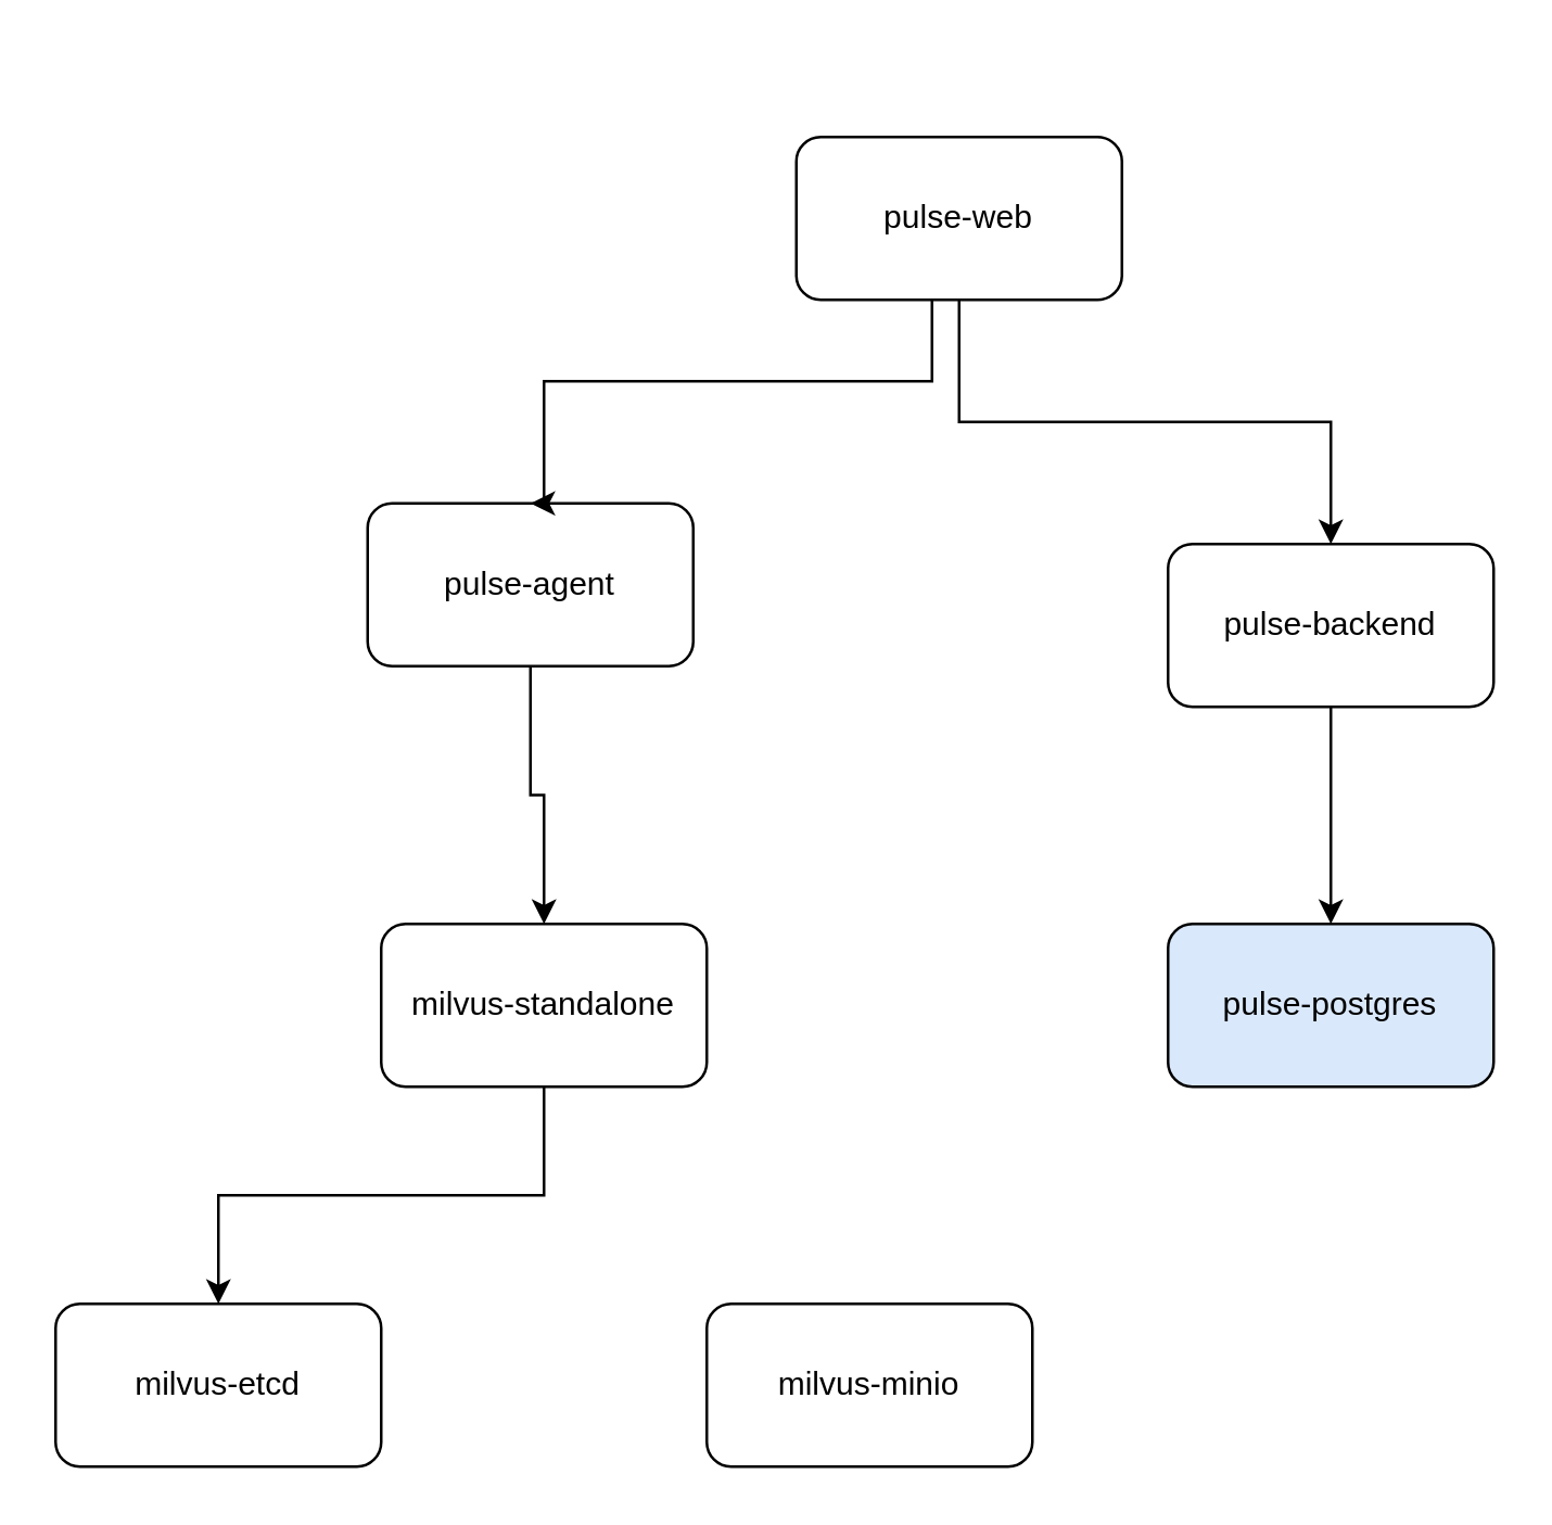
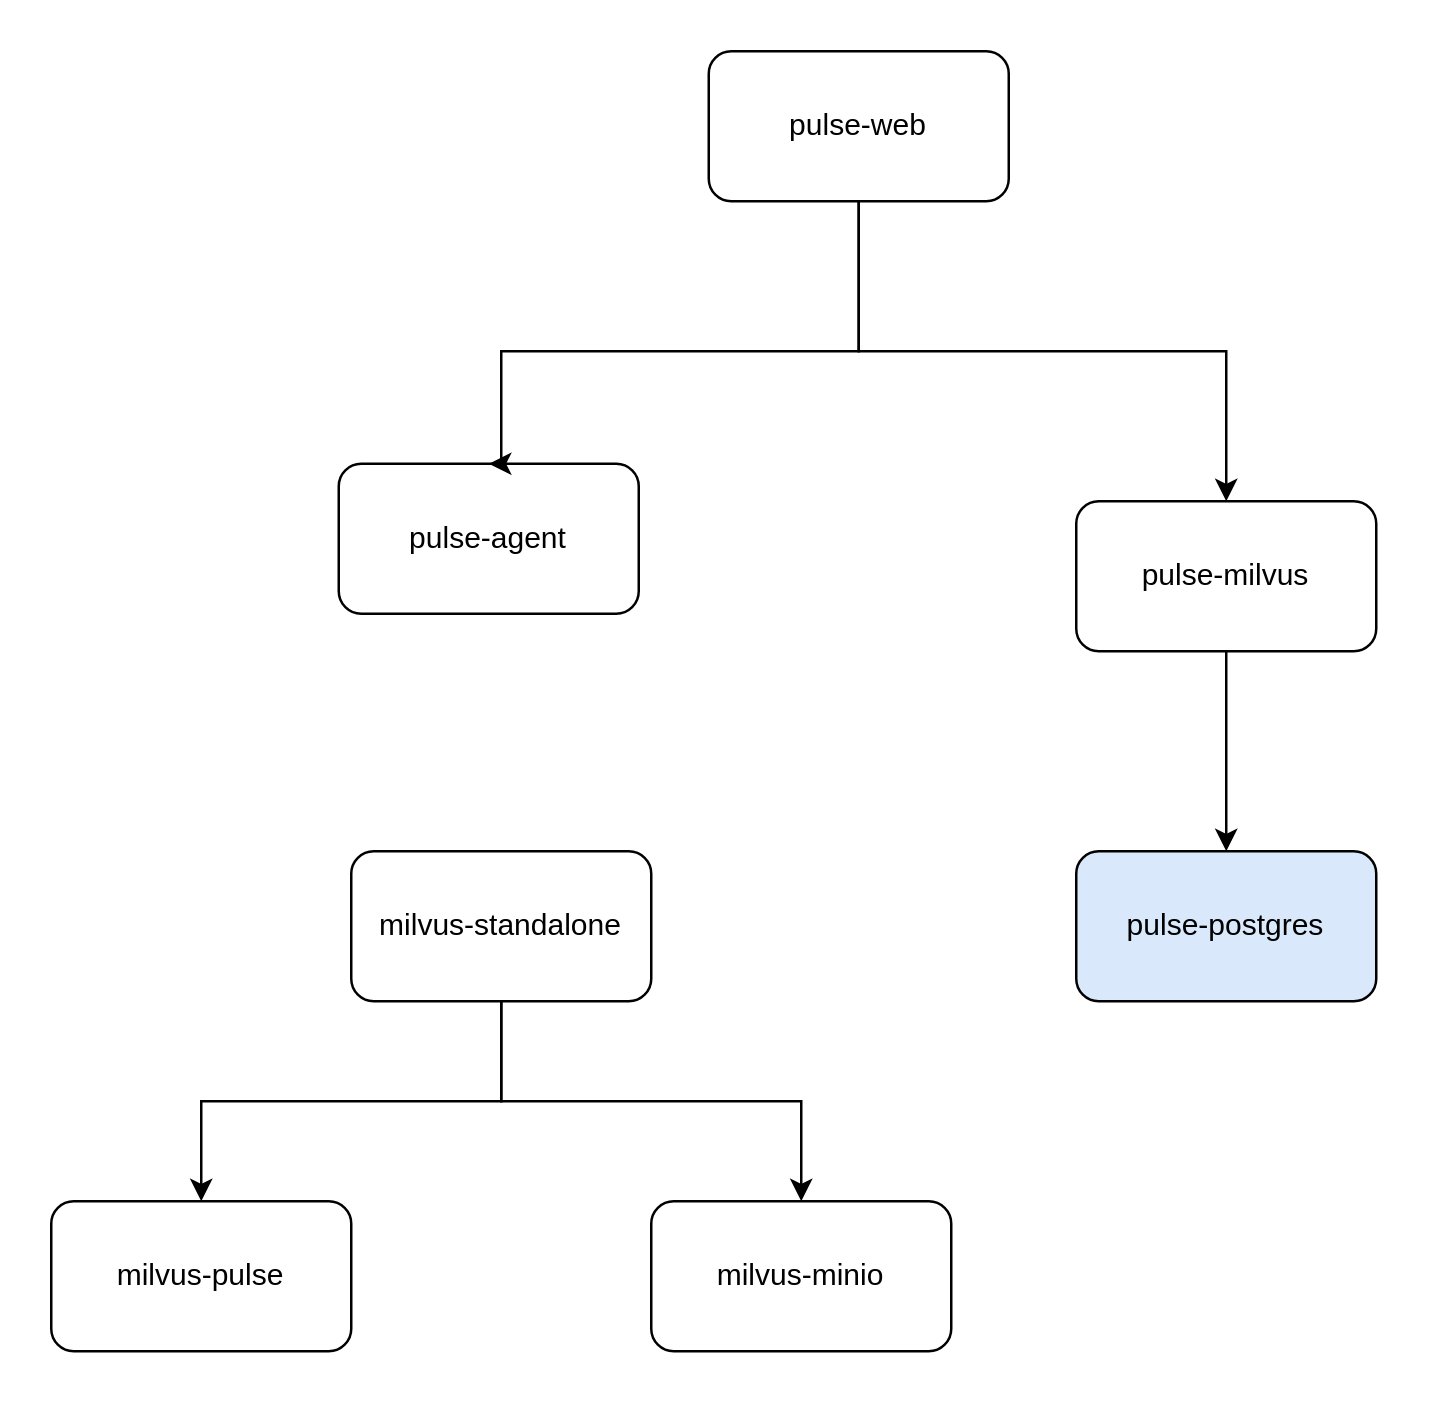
  <mxCell id="0" />
  <mxCell id="1" parent="0" />
  <mxCell id="2" value="" style="edgeStyle=orthogonalEdgeStyle;rounded=0;orthogonalLoop=1;jettySize=auto;html=1;" edge="1" parent="1" source="4" target="5"><mxGeometry relative="1" as="geometry" /></mxCell>
+ <mxCell id="3" value="" style="edgeStyle=orthogonalEdgeStyle;rounded=0;orthogonalLoop=1;jettySize=auto;html=1;" edge="1" parent="1" source="4" target="6"><mxGeometry relative="1" as="geometry" /></mxCell>
  <mxCell id="4" value="milvus-standalone" style="rounded=1;whiteSpace=wrap;html=1;" vertex="1" parent="1"><mxGeometry x="140" y="340" width="120" height="60" as="geometry" /></mxCell>
- <mxCell id="5" value="milvus-etcd" style="whiteSpace=wrap;html=1;rounded=1;" vertex="1" parent="1"><mxGeometry x="20" y="480" width="120" height="60" as="geometry" /></mxCell>
+ <mxCell id="5" value="milvus-pulse" style="whiteSpace=wrap;html=1;rounded=1;" vertex="1" parent="1"><mxGeometry x="20" y="480" width="120" height="60" as="geometry" /></mxCell>
  <mxCell id="6" value="milvus-minio" style="whiteSpace=wrap;html=1;rounded=1;" vertex="1" parent="1"><mxGeometry x="260" y="480" width="120" height="60" as="geometry" /></mxCell>
  <mxCell id="7" value="" style="edgeStyle=orthogonalEdgeStyle;rounded=0;orthogonalLoop=1;jettySize=auto;html=1;" edge="1" parent="1" source="8" target="9"><mxGeometry relative="1" as="geometry" /></mxCell>
- <mxCell id="8" value="pulse-backend" style="rounded=1;whiteSpace=wrap;html=1;" vertex="1" parent="1"><mxGeometry x="430" y="200" width="120" height="60" as="geometry" /></mxCell>
+ <mxCell id="8" value="pulse-milvus" style="rounded=1;whiteSpace=wrap;html=1;" vertex="1" parent="1"><mxGeometry x="430" y="200" width="120" height="60" as="geometry" /></mxCell>
  <mxCell id="9" value="pulse-postgres" style="whiteSpace=wrap;html=1;rounded=1;fillColor=#dae8fc;" vertex="1" parent="1"><mxGeometry x="430" y="340" width="120" height="60" as="geometry" /></mxCell>
- <mxCell id="10" style="edgeStyle=orthogonalEdgeStyle;rounded=0;orthogonalLoop=1;jettySize=auto;html=1;entryX=0.5;entryY=0;entryDx=0;entryDy=0;" edge="1" parent="1" source="11" target="4"><mxGeometry relative="1" as="geometry" /></mxCell>
  <mxCell id="11" value="pulse-agent" style="rounded=1;whiteSpace=wrap;html=1;" vertex="1" parent="1"><mxGeometry x="135" y="185" width="120" height="60" as="geometry" /></mxCell>
  <mxCell id="12" style="edgeStyle=orthogonalEdgeStyle;rounded=0;orthogonalLoop=1;jettySize=auto;html=1;exitX=0.5;exitY=1;exitDx=0;exitDy=0;" edge="1" parent="1" source="14" target="8"><mxGeometry relative="1" as="geometry" /></mxCell>
  <mxCell id="13" style="edgeStyle=orthogonalEdgeStyle;rounded=0;orthogonalLoop=1;jettySize=auto;html=1;entryX=0.5;entryY=0;entryDx=0;entryDy=0;" edge="1" parent="1" source="14" target="11"><mxGeometry relative="1" as="geometry"><Array as="points"><mxPoint x="343" y="140" /><mxPoint x="200" y="140" /></Array></mxGeometry></mxCell>
- <mxCell id="14" value="pulse-web" style="rounded=1;whiteSpace=wrap;html=1;" vertex="1" parent="1"><mxGeometry x="293" y="50" width="120" height="60" as="geometry" /></mxCell>
+ <mxCell id="14" value="pulse-web" style="rounded=1;whiteSpace=wrap;html=1;" vertex="1" parent="1"><mxGeometry x="283" y="20" width="120" height="60" as="geometry" /></mxCell>
